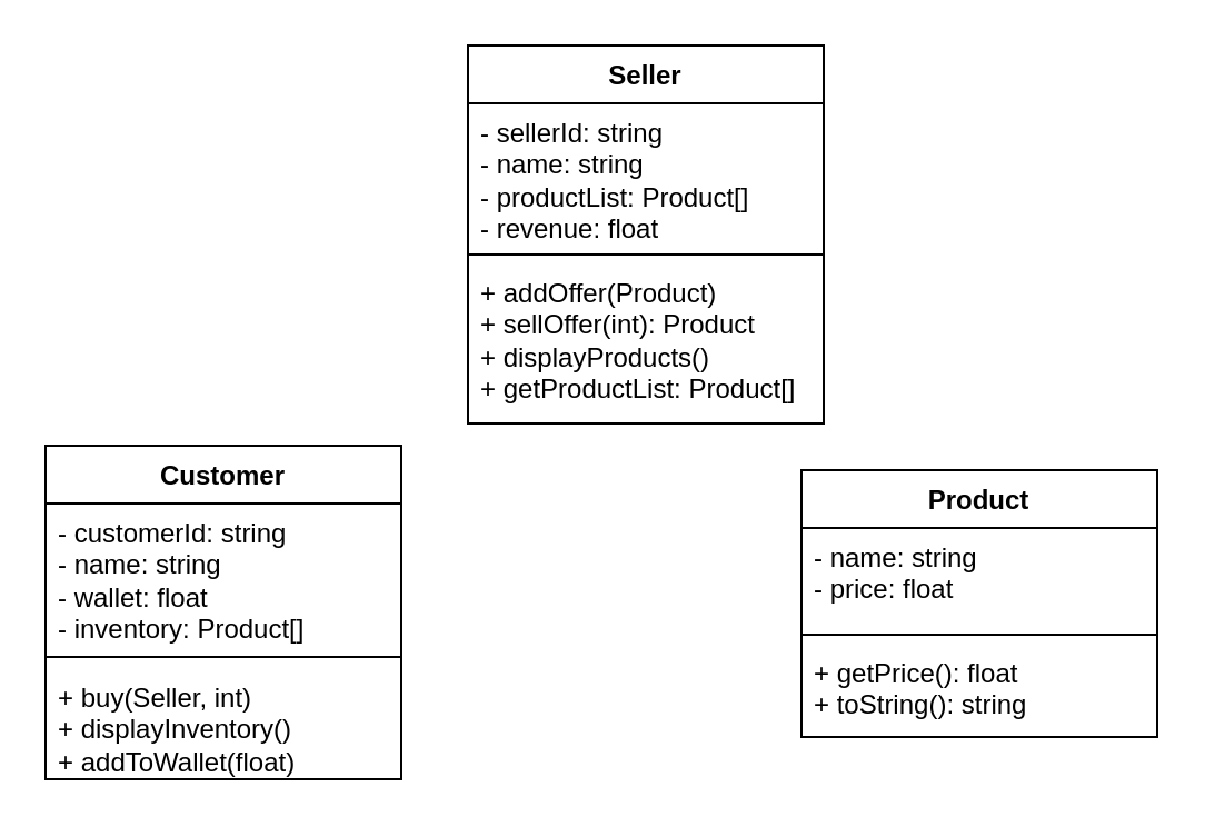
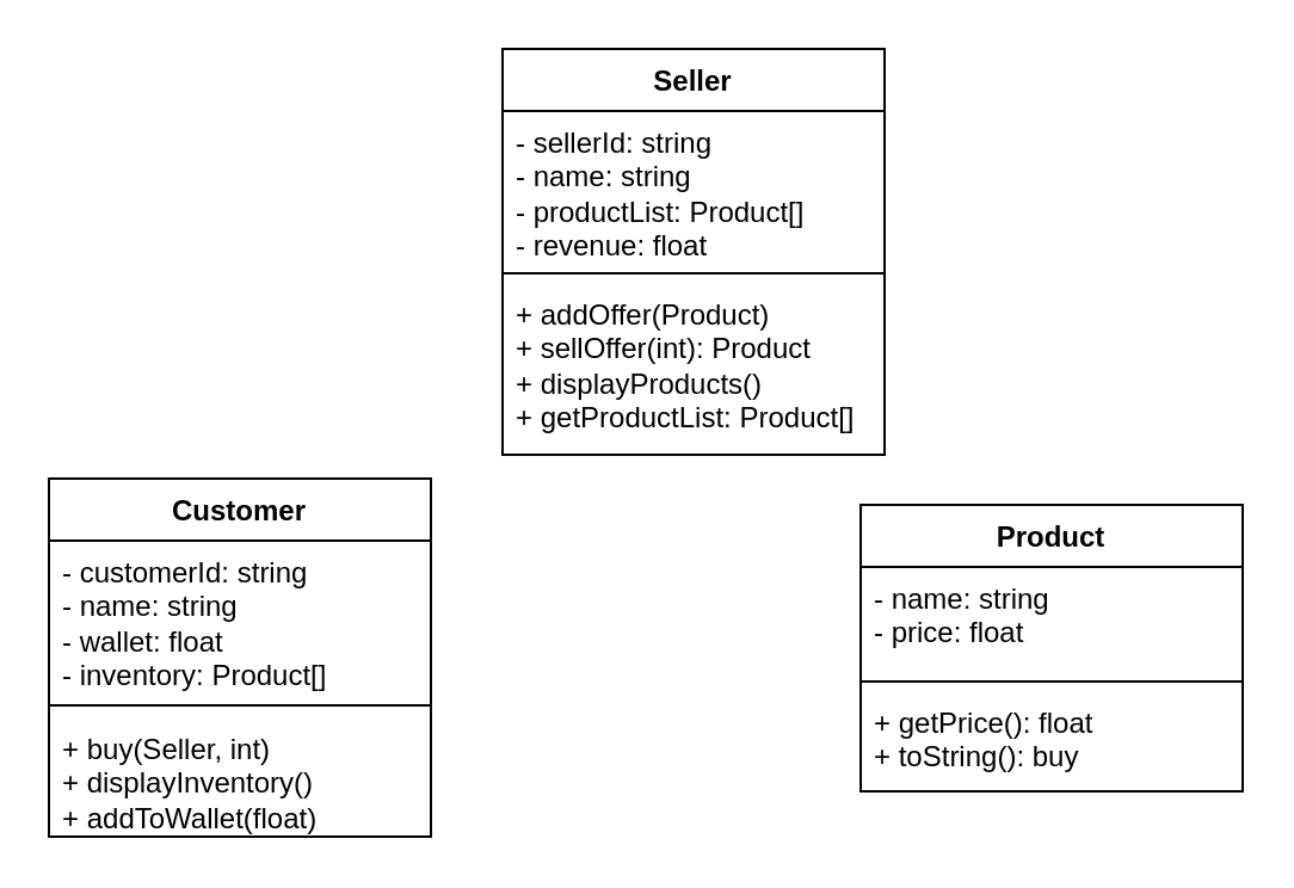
  <mxCell id="0" />
  <mxCell id="1" parent="0" />
  <mxCell id="2" value="Customer" style="swimlane;fontStyle=1;align=center;verticalAlign=top;childLayout=stackLayout;horizontal=1;startSize=26;horizontalStack=0;resizeParent=1;resizeParentMax=0;resizeLast=0;collapsible=1;marginBottom=0;whiteSpace=wrap;html=1;" vertex="1" parent="1"><mxGeometry x="20" y="200" width="160" height="150" as="geometry" /></mxCell>
  <mxCell id="3" value="&lt;div&gt;- customerId: string&lt;/div&gt;&lt;div&gt;- name: string&lt;/div&gt;&lt;div&gt;- wallet: float&lt;br&gt;&lt;/div&gt;&lt;div&gt;- inventory: Product[]&lt;br&gt;&lt;/div&gt;" style="text;strokeColor=none;fillColor=none;align=left;verticalAlign=top;spacingLeft=4;spacingRight=4;overflow=hidden;rotatable=0;points=[[0,0.5],[1,0.5]];portConstraint=eastwest;whiteSpace=wrap;html=1;" vertex="1" parent="2"><mxGeometry y="26" width="160" height="64" as="geometry" /></mxCell>
  <mxCell id="4" value="" style="line;strokeWidth=1;fillColor=none;align=left;verticalAlign=middle;spacingTop=-1;spacingLeft=3;spacingRight=3;rotatable=0;labelPosition=right;points=[];portConstraint=eastwest;strokeColor=inherit;" vertex="1" parent="2"><mxGeometry y="90" width="160" height="10" as="geometry" /></mxCell>
  <mxCell id="5" value="&lt;div&gt;+ buy(Seller, int)&lt;br&gt;&lt;/div&gt;&lt;div&gt;+ displayInventory()&lt;br&gt;&lt;/div&gt;&lt;div&gt;+ addToWallet(float)&lt;br&gt;&lt;/div&gt;" style="text;strokeColor=none;fillColor=none;align=left;verticalAlign=top;spacingLeft=4;spacingRight=4;overflow=hidden;rotatable=0;points=[[0,0.5],[1,0.5]];portConstraint=eastwest;whiteSpace=wrap;html=1;" vertex="1" parent="2"><mxGeometry y="100" width="160" height="50" as="geometry" /></mxCell>
  <mxCell id="6" value="Product" style="swimlane;fontStyle=1;align=center;verticalAlign=top;childLayout=stackLayout;horizontal=1;startSize=26;horizontalStack=0;resizeParent=1;resizeParentMax=0;resizeLast=0;collapsible=1;marginBottom=0;whiteSpace=wrap;html=1;" vertex="1" parent="1"><mxGeometry x="360" y="211" width="160" height="120" as="geometry" /></mxCell>
  <mxCell id="7" value="&lt;div&gt;- name: string&lt;/div&gt;&lt;div&gt;- price: float&lt;/div&gt;" style="text;strokeColor=none;fillColor=none;align=left;verticalAlign=top;spacingLeft=4;spacingRight=4;overflow=hidden;rotatable=0;points=[[0,0.5],[1,0.5]];portConstraint=eastwest;whiteSpace=wrap;html=1;" vertex="1" parent="6"><mxGeometry y="26" width="160" height="44" as="geometry" /></mxCell>
  <mxCell id="8" value="" style="line;strokeWidth=1;fillColor=none;align=left;verticalAlign=middle;spacingTop=-1;spacingLeft=3;spacingRight=3;rotatable=0;labelPosition=right;points=[];portConstraint=eastwest;strokeColor=inherit;" vertex="1" parent="6"><mxGeometry y="70" width="160" height="8" as="geometry" /></mxCell>
- <mxCell id="9" value="+ getPrice(): float&lt;br&gt;&lt;div&gt;+ toString(): string&lt;/div&gt;" style="text;strokeColor=none;fillColor=none;align=left;verticalAlign=top;spacingLeft=4;spacingRight=4;overflow=hidden;rotatable=0;points=[[0,0.5],[1,0.5]];portConstraint=eastwest;whiteSpace=wrap;html=1;" vertex="1" parent="6"><mxGeometry y="78" width="160" height="42" as="geometry" /></mxCell>
+ <mxCell id="9" value="+ getPrice(): float&lt;br&gt;&lt;div&gt;+ toString(): buy&lt;/div&gt;" style="text;strokeColor=none;fillColor=none;align=left;verticalAlign=top;spacingLeft=4;spacingRight=4;overflow=hidden;rotatable=0;points=[[0,0.5],[1,0.5]];portConstraint=eastwest;whiteSpace=wrap;html=1;" vertex="1" parent="6"><mxGeometry y="78" width="160" height="42" as="geometry" /></mxCell>
  <mxCell id="10" value="Seller" style="swimlane;fontStyle=1;align=center;verticalAlign=top;childLayout=stackLayout;horizontal=1;startSize=26;horizontalStack=0;resizeParent=1;resizeParentMax=0;resizeLast=0;collapsible=1;marginBottom=0;whiteSpace=wrap;html=1;" vertex="1" parent="1"><mxGeometry x="210" y="20" width="160" height="170" as="geometry" /></mxCell>
  <mxCell id="11" value="&lt;div&gt;- sellerId: string&lt;/div&gt;&lt;div&gt;- name: string&lt;/div&gt;&lt;div&gt;- productList: Product[]&lt;br&gt;&lt;/div&gt;&lt;div&gt;- revenue: float&lt;br&gt;&lt;/div&gt;" style="text;strokeColor=none;fillColor=none;align=left;verticalAlign=top;spacingLeft=4;spacingRight=4;overflow=hidden;rotatable=0;points=[[0,0.5],[1,0.5]];portConstraint=eastwest;whiteSpace=wrap;html=1;" vertex="1" parent="10"><mxGeometry y="26" width="160" height="64" as="geometry" /></mxCell>
  <mxCell id="12" value="" style="line;strokeWidth=1;fillColor=none;align=left;verticalAlign=middle;spacingTop=-1;spacingLeft=3;spacingRight=3;rotatable=0;labelPosition=right;points=[];portConstraint=eastwest;strokeColor=inherit;" vertex="1" parent="10"><mxGeometry y="90" width="160" height="8" as="geometry" /></mxCell>
  <mxCell id="13" value="&lt;div&gt;+ addOffer(Product)&lt;/div&gt;&lt;div&gt;+ sellOffer(int): Product&lt;br&gt;&lt;/div&gt;&lt;div&gt;+ displayProducts()&lt;/div&gt;&lt;div&gt;+ getProductList: Product[]&lt;br&gt;&lt;/div&gt;" style="text;strokeColor=none;fillColor=none;align=left;verticalAlign=top;spacingLeft=4;spacingRight=4;overflow=hidden;rotatable=0;points=[[0,0.5],[1,0.5]];portConstraint=eastwest;whiteSpace=wrap;html=1;" vertex="1" parent="10"><mxGeometry y="98" width="160" height="72" as="geometry" /></mxCell>
